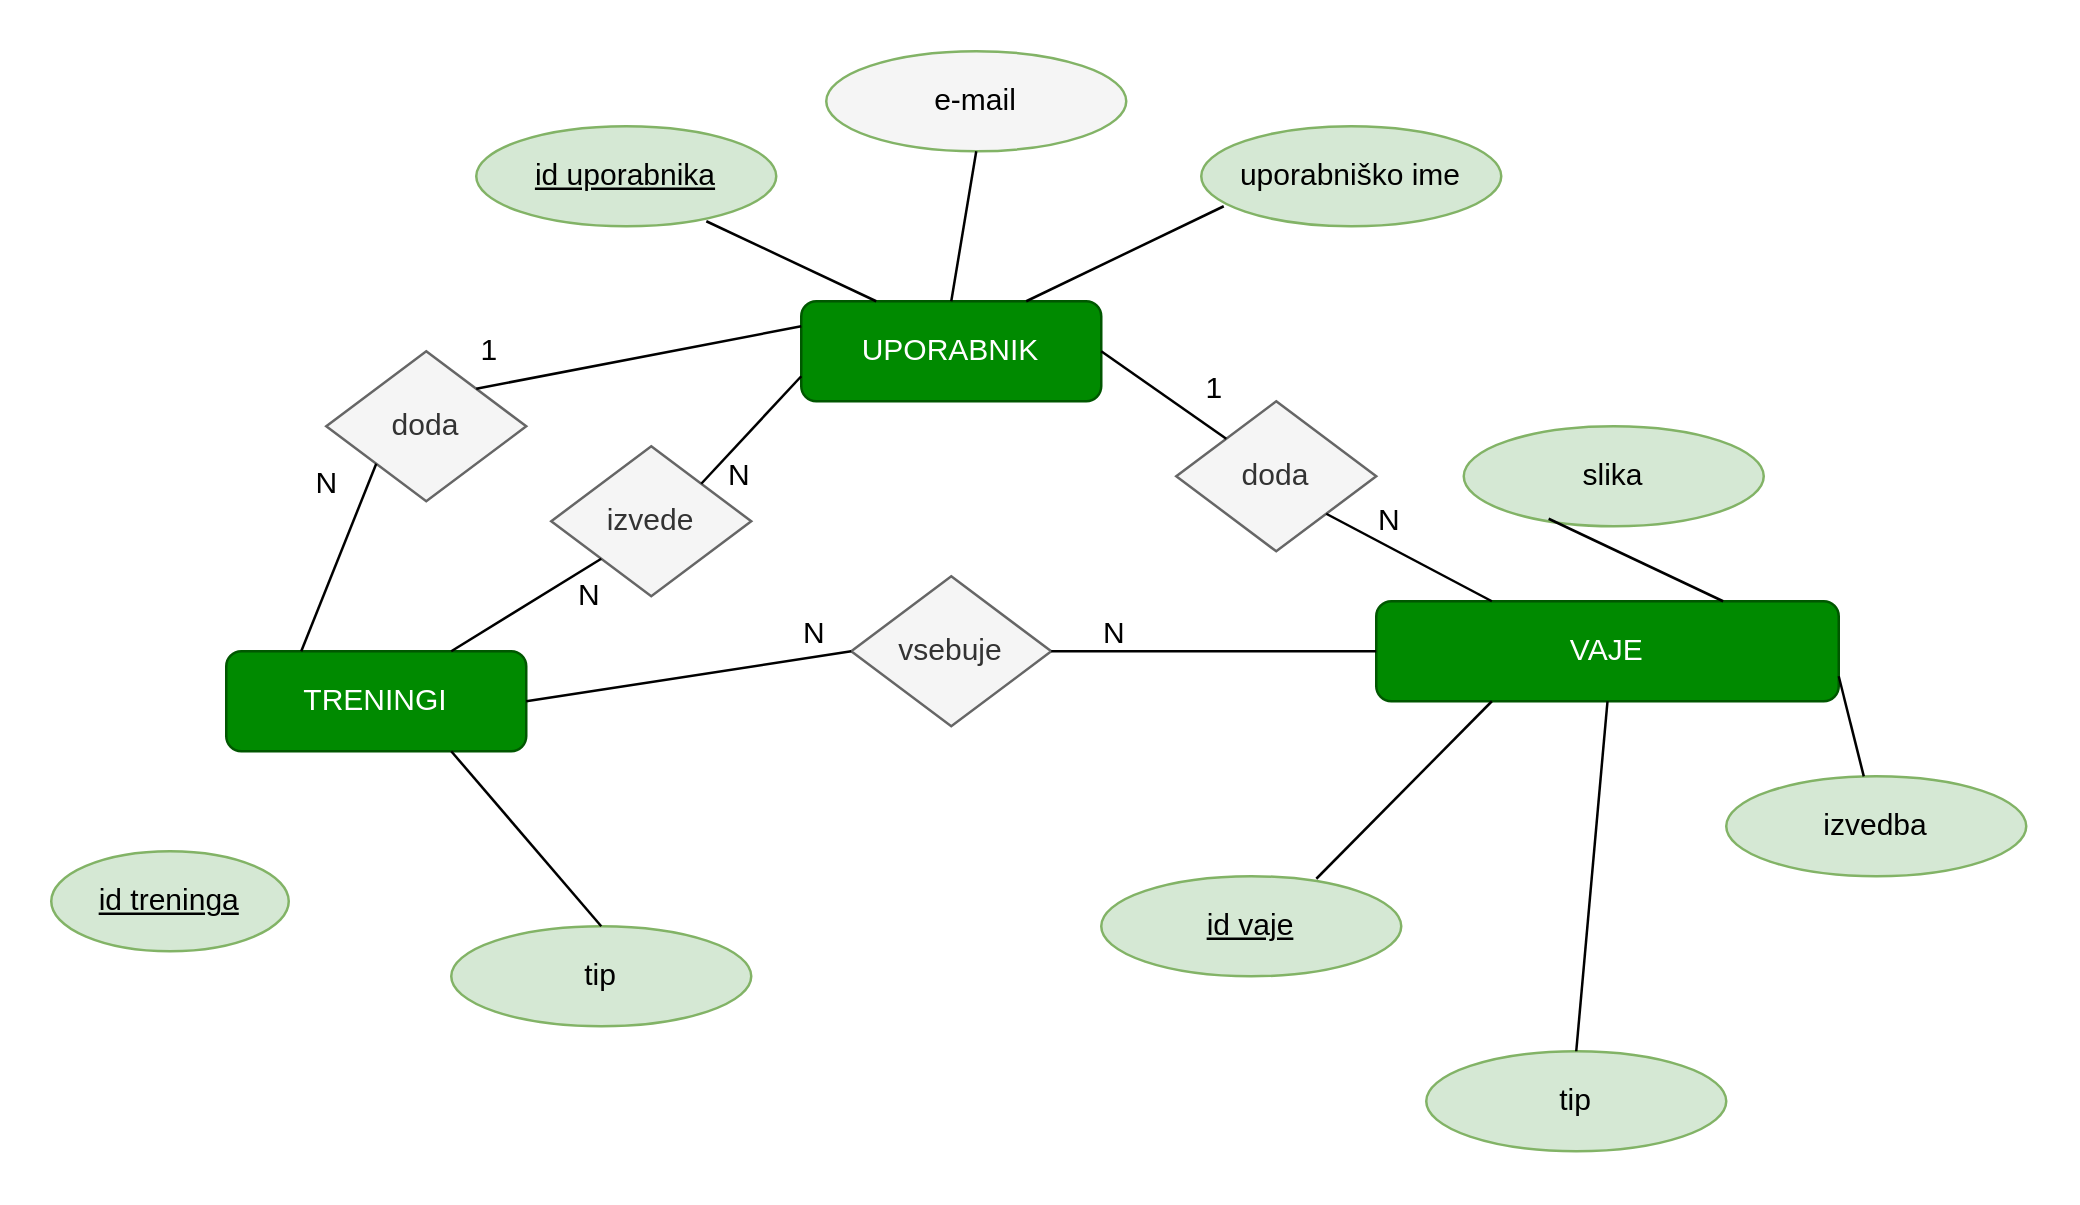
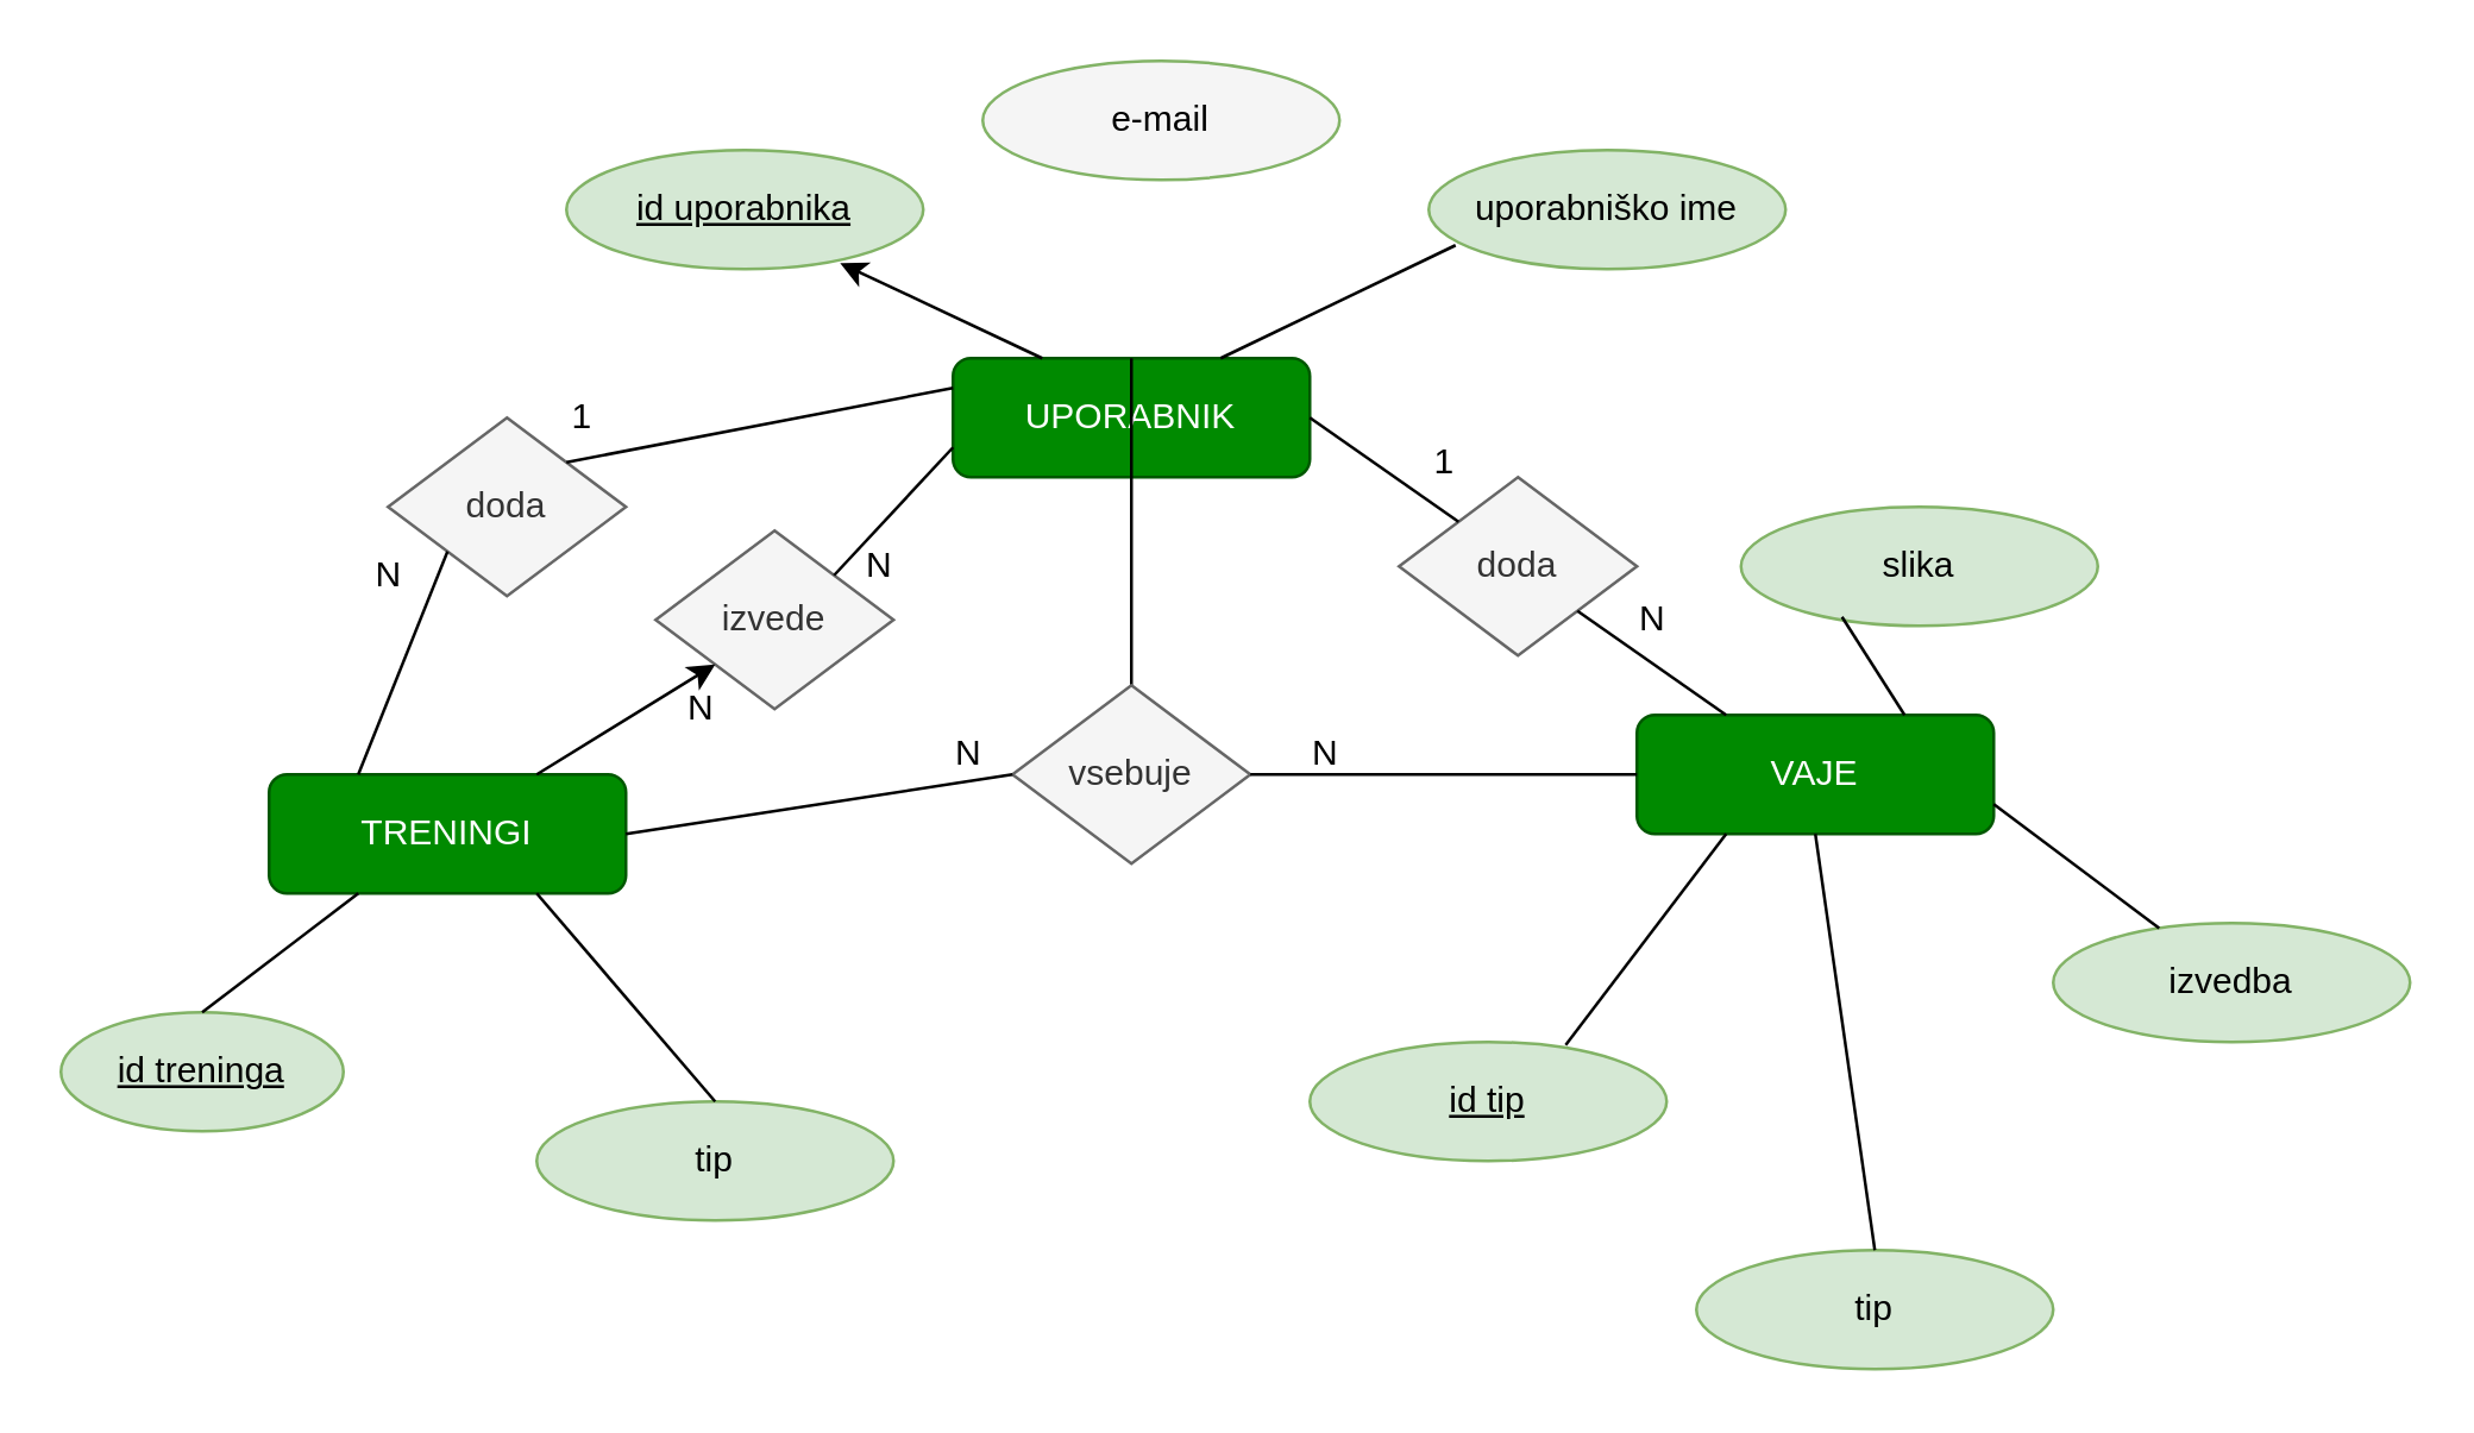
  <mxCell id="0" />
  <mxCell id="1" parent="0" />
  <mxCell id="2" value="UPORABNIK" style="rounded=1;whiteSpace=wrap;html=1;fillColor=#008a00;strokeColor=#005700;fontColor=#ffffff;" vertex="1" parent="1"><mxGeometry x="320" y="120" width="120" height="40" as="geometry" /></mxCell>
  <mxCell id="3" value="&lt;u&gt;id uporabnika&lt;/u&gt;" style="ellipse;whiteSpace=wrap;html=1;fillColor=#d5e8d4;strokeColor=#82b366;" vertex="1" parent="1"><mxGeometry x="190" y="50" width="120" height="40" as="geometry" /></mxCell>
- <mxCell id="4" value="&lt;u&gt;id vaje&lt;/u&gt;" style="ellipse;whiteSpace=wrap;html=1;fillColor=#d5e8d4;strokeColor=#82b366;" vertex="1" parent="1"><mxGeometry x="440" y="350" width="120" height="40" as="geometry" /></mxCell>
+ <mxCell id="4" value="&lt;u&gt;id tip&lt;/u&gt;" style="ellipse;whiteSpace=wrap;html=1;fillColor=#d5e8d4;strokeColor=#82b366;" vertex="1" parent="1"><mxGeometry x="440" y="350" width="120" height="40" as="geometry" /></mxCell>
  <mxCell id="5" value="uporabniško ime" style="ellipse;whiteSpace=wrap;html=1;fillColor=#d5e8d4;strokeColor=#82b366;" vertex="1" parent="1"><mxGeometry x="480" y="50" width="120" height="40" as="geometry" /></mxCell>
  <mxCell id="6" value="e-mail" style="ellipse;whiteSpace=wrap;html=1;fillColor=#f5f5f5;strokeColor=#82b366;" vertex="1" parent="1"><mxGeometry x="330" y="20" width="120" height="40" as="geometry" /></mxCell>
  <mxCell id="7" value="" style="endArrow=none;html=1;rounded=0;entryX=0.075;entryY=0.8;entryDx=0;entryDy=0;exitX=0.75;exitY=0;exitDx=0;exitDy=0;entryPerimeter=0;" edge="1" parent="1" source="2" target="5"><mxGeometry width="50" height="50" relative="1" as="geometry"><mxPoint x="390" y="240" as="sourcePoint" /><mxPoint x="440" y="190" as="targetPoint" /></mxGeometry></mxCell>
- <mxCell id="8" value="" style="endArrow=none;html=1;rounded=0;entryX=0.5;entryY=1;entryDx=0;entryDy=0;exitX=0.5;exitY=0;exitDx=0;exitDy=0;" edge="1" parent="1" source="2" target="6"><mxGeometry width="50" height="50" relative="1" as="geometry"><mxPoint x="390" y="240" as="sourcePoint" /><mxPoint x="440" y="190" as="targetPoint" /></mxGeometry></mxCell>
- <mxCell id="9" value="" style="endArrow=none;html=1;rounded=0;entryX=0.767;entryY=0.95;entryDx=0;entryDy=0;entryPerimeter=0;exitX=0.25;exitY=0;exitDx=0;exitDy=0;" edge="1" parent="1" source="2" target="3"><mxGeometry width="50" height="50" relative="1" as="geometry"><mxPoint x="390" y="240" as="sourcePoint" /><mxPoint x="440" y="190" as="targetPoint" /></mxGeometry></mxCell>
- <mxCell id="10" value="VAJE" style="rounded=1;whiteSpace=wrap;html=1;fillColor=#008a00;fontColor=#ffffff;strokeColor=#005700;" vertex="1" parent="1"><mxGeometry x="550" y="240" width="185" height="40" as="geometry" /></mxCell>
+ <mxCell id="8" value="" style="endArrow=none;html=1;rounded=0;exitX=0.5;exitY=0;exitDx=0;exitDy=0;" edge="1" parent="1" source="2" target="19"><mxGeometry width="50" height="50" relative="1" as="geometry"><mxPoint x="390" y="240" as="sourcePoint" /><mxPoint x="440" y="190" as="targetPoint" /></mxGeometry></mxCell>
+ <mxCell id="9" value="" style="endArrow=classic;html=1;rounded=0;entryX=0.767;entryY=0.95;entryDx=0;entryDy=0;entryPerimeter=0;exitX=0.25;exitY=0;exitDx=0;exitDy=0;" edge="1" parent="1" source="2" target="3"><mxGeometry width="50" height="50" relative="1" as="geometry"><mxPoint x="390" y="240" as="sourcePoint" /><mxPoint x="440" y="190" as="targetPoint" /></mxGeometry></mxCell>
+ <mxCell id="10" value="VAJE" style="rounded=1;whiteSpace=wrap;html=1;fillColor=#008a00;fontColor=#ffffff;strokeColor=#005700;" vertex="1" parent="1"><mxGeometry x="550" y="240" width="120" height="40" as="geometry" /></mxCell>
  <mxCell id="11" value="TRENINGI" style="rounded=1;whiteSpace=wrap;html=1;fillColor=#008a00;fontColor=#ffffff;strokeColor=#005700;" vertex="1" parent="1"><mxGeometry x="90" y="260" width="120" height="40" as="geometry" /></mxCell>
  <mxCell id="12" value="tip" style="ellipse;whiteSpace=wrap;html=1;fillColor=#d5e8d4;strokeColor=#82b366;" vertex="1" parent="1"><mxGeometry x="180" y="370" width="120" height="40" as="geometry" /></mxCell>
  <mxCell id="13" value="&lt;u&gt;id treninga&lt;/u&gt;" style="ellipse;whiteSpace=wrap;html=1;fillColor=#d5e8d4;strokeColor=#82b366;" vertex="1" parent="1"><mxGeometry x="20" y="340" width="95" height="40" as="geometry" /></mxCell>
  <mxCell id="14" value="izvedba" style="ellipse;whiteSpace=wrap;html=1;fillColor=#d5e8d4;strokeColor=#82b366;" vertex="1" parent="1"><mxGeometry x="690" y="310" width="120" height="40" as="geometry" /></mxCell>
+ <mxCell id="15" value="" style="endArrow=none;html=1;rounded=0;exitX=0.5;exitY=0;exitDx=0;exitDy=0;entryX=0.25;entryY=1;entryDx=0;entryDy=0;" edge="1" parent="1" source="13" target="11"><mxGeometry width="50" height="50" relative="1" as="geometry"><mxPoint x="390" y="240" as="sourcePoint" /><mxPoint x="440" y="190" as="targetPoint" /></mxGeometry></mxCell>
  <mxCell id="16" value="" style="endArrow=none;html=1;rounded=0;exitX=0.5;exitY=0;exitDx=0;exitDy=0;entryX=0.75;entryY=1;entryDx=0;entryDy=0;" edge="1" parent="1" source="12" target="11"><mxGeometry width="50" height="50" relative="1" as="geometry"><mxPoint x="390" y="240" as="sourcePoint" /><mxPoint x="440" y="190" as="targetPoint" /></mxGeometry></mxCell>
  <mxCell id="17" value="" style="endArrow=none;html=1;rounded=0;entryX=0.25;entryY=1;entryDx=0;entryDy=0;exitX=0.717;exitY=0.025;exitDx=0;exitDy=0;exitPerimeter=0;" edge="1" parent="1" source="4" target="10"><mxGeometry width="50" height="50" relative="1" as="geometry"><mxPoint x="390" y="240" as="sourcePoint" /><mxPoint x="440" y="190" as="targetPoint" /></mxGeometry></mxCell>
  <mxCell id="18" value="" style="endArrow=none;html=1;rounded=0;entryX=1;entryY=0.75;entryDx=0;entryDy=0;" edge="1" parent="1" source="14" target="10"><mxGeometry width="50" height="50" relative="1" as="geometry"><mxPoint x="390" y="240" as="sourcePoint" /><mxPoint x="440" y="190" as="targetPoint" /></mxGeometry></mxCell>
  <mxCell id="19" value="vsebuje" style="rhombus;whiteSpace=wrap;html=1;fillColor=#f5f5f5;strokeColor=#666666;fontColor=#333333;" vertex="1" parent="1"><mxGeometry x="340" y="230" width="80" height="60" as="geometry" /></mxCell>
  <mxCell id="20" value="" style="endArrow=none;html=1;rounded=0;entryX=1;entryY=0.5;entryDx=0;entryDy=0;exitX=0;exitY=0.5;exitDx=0;exitDy=0;" edge="1" parent="1" source="19" target="11"><mxGeometry width="50" height="50" relative="1" as="geometry"><mxPoint x="390" y="240" as="sourcePoint" /><mxPoint x="440" y="190" as="targetPoint" /></mxGeometry></mxCell>
  <mxCell id="21" value="" style="endArrow=none;html=1;rounded=0;entryX=0;entryY=0.5;entryDx=0;entryDy=0;exitX=1;exitY=0.5;exitDx=0;exitDy=0;" edge="1" parent="1" source="19" target="10"><mxGeometry width="50" height="50" relative="1" as="geometry"><mxPoint x="390" y="240" as="sourcePoint" /><mxPoint x="440" y="190" as="targetPoint" /></mxGeometry></mxCell>
  <mxCell id="22" value="izvede" style="rhombus;whiteSpace=wrap;html=1;fillColor=#f5f5f5;fontColor=#333333;strokeColor=#666666;" vertex="1" parent="1"><mxGeometry x="220" y="178" width="80" height="60" as="geometry" /></mxCell>
  <mxCell id="23" value="doda" style="rhombus;whiteSpace=wrap;html=1;fillColor=#f5f5f5;fontColor=#333333;strokeColor=#666666;" vertex="1" parent="1"><mxGeometry x="470" y="160" width="80" height="60" as="geometry" /></mxCell>
  <mxCell id="24" value="" style="endArrow=none;html=1;rounded=0;entryX=0;entryY=0.75;entryDx=0;entryDy=0;exitX=1;exitY=0;exitDx=0;exitDy=0;" edge="1" parent="1" source="22" target="2"><mxGeometry width="50" height="50" relative="1" as="geometry"><mxPoint x="390" y="290" as="sourcePoint" /><mxPoint x="440" y="240" as="targetPoint" /></mxGeometry></mxCell>
- <mxCell id="25" value="" style="endArrow=none;html=1;rounded=0;entryX=0;entryY=1;entryDx=0;entryDy=0;exitX=0.75;exitY=0;exitDx=0;exitDy=0;" edge="1" parent="1" source="11" target="22"><mxGeometry width="50" height="50" relative="1" as="geometry"><mxPoint x="390" y="290" as="sourcePoint" /><mxPoint x="440" y="240" as="targetPoint" /></mxGeometry></mxCell>
+ <mxCell id="25" value="" style="endArrow=classic;html=1;rounded=0;entryX=0;entryY=1;entryDx=0;entryDy=0;exitX=0.75;exitY=0;exitDx=0;exitDy=0;" edge="1" parent="1" source="11" target="22"><mxGeometry width="50" height="50" relative="1" as="geometry"><mxPoint x="390" y="290" as="sourcePoint" /><mxPoint x="440" y="240" as="targetPoint" /></mxGeometry></mxCell>
  <mxCell id="26" value="" style="endArrow=none;html=1;rounded=0;entryX=0.25;entryY=0;entryDx=0;entryDy=0;exitX=1;exitY=1;exitDx=0;exitDy=0;" edge="1" parent="1" source="23" target="10"><mxGeometry width="50" height="50" relative="1" as="geometry"><mxPoint x="390" y="290" as="sourcePoint" /><mxPoint x="440" y="240" as="targetPoint" /></mxGeometry></mxCell>
  <mxCell id="27" value="" style="endArrow=none;html=1;rounded=0;entryX=1;entryY=0.5;entryDx=0;entryDy=0;exitX=0;exitY=0;exitDx=0;exitDy=0;" edge="1" parent="1" source="23" target="2"><mxGeometry width="50" height="50" relative="1" as="geometry"><mxPoint x="390" y="290" as="sourcePoint" /><mxPoint x="440" y="240" as="targetPoint" /></mxGeometry></mxCell>
  <mxCell id="28" value="N" style="text;html=1;align=center;verticalAlign=middle;resizable=0;points=[];autosize=1;strokeColor=none;fillColor=none;" vertex="1" parent="1"><mxGeometry x="310" y="238" width="30" height="30" as="geometry" /></mxCell>
  <mxCell id="29" value="N" style="text;html=1;align=center;verticalAlign=middle;resizable=0;points=[];autosize=1;strokeColor=none;fillColor=none;" vertex="1" parent="1"><mxGeometry x="430" y="238" width="30" height="30" as="geometry" /></mxCell>
  <mxCell id="30" value="doda" style="rhombus;whiteSpace=wrap;html=1;fillColor=#f5f5f5;fontColor=#333333;strokeColor=#666666;" vertex="1" parent="1"><mxGeometry x="130" y="140" width="80" height="60" as="geometry" /></mxCell>
  <mxCell id="31" value="" style="endArrow=none;html=1;rounded=0;entryX=0;entryY=0.25;entryDx=0;entryDy=0;exitX=1;exitY=0;exitDx=0;exitDy=0;" edge="1" parent="1" source="30" target="2"><mxGeometry width="50" height="50" relative="1" as="geometry"><mxPoint x="390" y="300" as="sourcePoint" /><mxPoint x="440" y="250" as="targetPoint" /></mxGeometry></mxCell>
  <mxCell id="32" value="" style="endArrow=none;html=1;rounded=0;entryX=0;entryY=1;entryDx=0;entryDy=0;exitX=0.25;exitY=0;exitDx=0;exitDy=0;" edge="1" parent="1" source="11" target="30"><mxGeometry width="50" height="50" relative="1" as="geometry"><mxPoint x="390" y="300" as="sourcePoint" /><mxPoint x="440" y="250" as="targetPoint" /></mxGeometry></mxCell>
  <mxCell id="33" value="1" style="text;html=1;align=center;verticalAlign=middle;resizable=0;points=[];autosize=1;strokeColor=none;fillColor=none;" vertex="1" parent="1"><mxGeometry x="470" y="140" width="30" height="30" as="geometry" /></mxCell>
  <mxCell id="34" value="N" style="text;html=1;align=center;verticalAlign=middle;resizable=0;points=[];autosize=1;strokeColor=none;fillColor=none;" vertex="1" parent="1"><mxGeometry x="540" y="193" width="30" height="30" as="geometry" /></mxCell>
  <mxCell id="35" value="1" style="text;html=1;align=center;verticalAlign=middle;resizable=0;points=[];autosize=1;strokeColor=none;fillColor=none;" vertex="1" parent="1"><mxGeometry x="180" y="125" width="30" height="30" as="geometry" /></mxCell>
  <mxCell id="36" value="N" style="text;html=1;align=center;verticalAlign=middle;resizable=0;points=[];autosize=1;strokeColor=none;fillColor=none;" vertex="1" parent="1"><mxGeometry x="115" y="178" width="30" height="30" as="geometry" /></mxCell>
  <mxCell id="37" value="N" style="text;html=1;align=center;verticalAlign=middle;resizable=0;points=[];autosize=1;strokeColor=none;fillColor=none;" vertex="1" parent="1"><mxGeometry x="280" y="175" width="30" height="30" as="geometry" /></mxCell>
  <mxCell id="38" value="N" style="text;html=1;align=center;verticalAlign=middle;resizable=0;points=[];autosize=1;strokeColor=none;fillColor=none;" vertex="1" parent="1"><mxGeometry x="220" y="223" width="30" height="30" as="geometry" /></mxCell>
  <mxCell id="39" value="tip" style="ellipse;whiteSpace=wrap;html=1;fillColor=#d5e8d4;strokeColor=#82b366;" vertex="1" parent="1"><mxGeometry x="570" y="420" width="120" height="40" as="geometry" /></mxCell>
  <mxCell id="40" value="" style="endArrow=none;html=1;rounded=0;entryX=0.5;entryY=1;entryDx=0;entryDy=0;exitX=0.5;exitY=0;exitDx=0;exitDy=0;" edge="1" parent="1" source="39" target="10"><mxGeometry width="50" height="50" relative="1" as="geometry"><mxPoint x="370" y="310" as="sourcePoint" /><mxPoint x="420" y="260" as="targetPoint" /></mxGeometry></mxCell>
  <mxCell id="41" value="slika" style="ellipse;whiteSpace=wrap;html=1;fillColor=#d5e8d4;strokeColor=#82b366;" vertex="1" parent="1"><mxGeometry x="585" y="170" width="120" height="40" as="geometry" /></mxCell>
  <mxCell id="42" value="" style="endArrow=none;html=1;rounded=0;entryX=0.75;entryY=0;entryDx=0;entryDy=0;exitX=0.283;exitY=0.925;exitDx=0;exitDy=0;exitPerimeter=0;" edge="1" parent="1" source="41" target="10"><mxGeometry width="50" height="50" relative="1" as="geometry"><mxPoint x="370" y="310" as="sourcePoint" /><mxPoint x="420" y="260" as="targetPoint" /></mxGeometry></mxCell>
